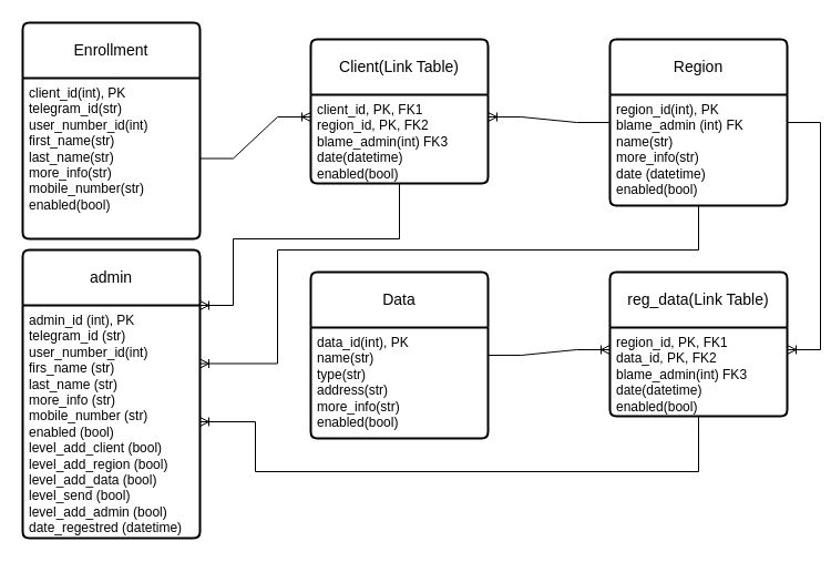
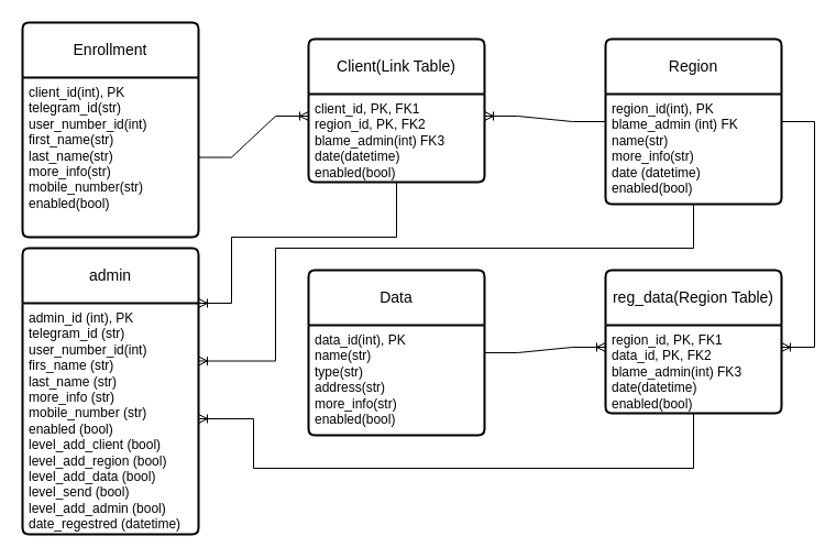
  <mxCell id="0" />
  <mxCell id="1" parent="0" />
  <mxCell id="2" value="Enrollment" style="swimlane;childLayout=stackLayout;horizontal=1;startSize=50;horizontalStack=0;rounded=1;fontSize=14;fontStyle=0;strokeWidth=2;resizeParent=0;resizeLast=1;shadow=0;dashed=0;align=center;arcSize=4;whiteSpace=wrap;html=1;" parent="1" vertex="1"><mxGeometry x="20" y="20" width="160" height="195" as="geometry" /></mxCell>
  <mxCell id="3" value="client_id(int), PK&lt;div&gt;telegram_id(str)&lt;/div&gt;&lt;div&gt;user_number_id(int)&lt;/div&gt;&lt;div&gt;first_name(str)&lt;/div&gt;&lt;div&gt;last_name(str)&lt;/div&gt;&lt;div&gt;more_info(str)&lt;/div&gt;&lt;div&gt;mobile_number(str)&lt;/div&gt;&lt;div style=&quot;direction: rtl;&quot;&gt;enabled(bool)&lt;/div&gt;" style="align=left;strokeColor=none;fillColor=none;spacingLeft=4;fontSize=12;verticalAlign=top;resizable=0;rotatable=0;part=1;html=1;" parent="2" vertex="1"><mxGeometry y="50" width="160" height="145" as="geometry" /></mxCell>
  <mxCell id="4" style="edgeStyle=orthogonalEdgeStyle;rounded=0;orthogonalLoop=1;jettySize=auto;html=1;entryX=1;entryY=0.25;entryDx=0;entryDy=0;endArrow=ERoneToMany;endFill=0;" parent="1" source="5" target="18" edge="1"><mxGeometry relative="1" as="geometry"><mxPoint x="480" y="235" as="targetPoint" /><Array as="points"><mxPoint x="630" y="225" /><mxPoint x="250" y="225" /><mxPoint x="250" y="328" /></Array></mxGeometry></mxCell>
  <mxCell id="5" value="Region" style="swimlane;childLayout=stackLayout;horizontal=1;startSize=50;horizontalStack=0;rounded=1;fontSize=14;fontStyle=0;strokeWidth=2;resizeParent=0;resizeLast=1;shadow=0;dashed=0;align=center;arcSize=4;whiteSpace=wrap;html=1;" parent="1" vertex="1"><mxGeometry x="550" y="35" width="160" height="150" as="geometry" /></mxCell>
  <mxCell id="6" value="region_id(int), PK&lt;div&gt;blame_admin (int) FK&lt;br&gt;&lt;div&gt;name(str)&lt;/div&gt;&lt;div&gt;more_info(str)&lt;/div&gt;&lt;div&gt;date (datetime)&lt;/div&gt;&lt;div&gt;enabled(bool)&lt;br&gt;&lt;/div&gt;&lt;/div&gt;" style="align=left;strokeColor=none;fillColor=none;spacingLeft=4;fontSize=12;verticalAlign=top;resizable=0;rotatable=0;part=1;html=1;" parent="5" vertex="1"><mxGeometry y="50" width="160" height="100" as="geometry" /></mxCell>
  <mxCell id="7" value="Client(Link Table)" style="swimlane;childLayout=stackLayout;horizontal=1;startSize=50;horizontalStack=0;rounded=1;fontSize=14;fontStyle=0;strokeWidth=2;resizeParent=0;resizeLast=1;shadow=0;dashed=0;align=center;arcSize=4;whiteSpace=wrap;html=1;" parent="1" vertex="1"><mxGeometry x="280" y="35" width="160" height="130" as="geometry" /></mxCell>
  <mxCell id="8" value="client_id, PK, FK1&lt;div&gt;region_id, PK, FK2&lt;/div&gt;&lt;div&gt;blame_admin(int) FK3&lt;/div&gt;&lt;div&gt;date(datetime)&lt;/div&gt;&lt;div&gt;enabled(bool)&lt;br&gt;&lt;/div&gt;" style="align=left;strokeColor=none;fillColor=none;spacingLeft=4;fontSize=12;verticalAlign=top;resizable=0;rotatable=0;part=1;html=1;" parent="7" vertex="1"><mxGeometry y="50" width="160" height="80" as="geometry" /></mxCell>
  <mxCell id="9" value="Data" style="swimlane;childLayout=stackLayout;horizontal=1;startSize=50;horizontalStack=0;rounded=1;fontSize=14;fontStyle=0;strokeWidth=2;resizeParent=0;resizeLast=1;shadow=0;dashed=0;align=center;arcSize=4;whiteSpace=wrap;html=1;" parent="1" vertex="1"><mxGeometry x="280" y="245" width="160" height="150" as="geometry" /></mxCell>
  <mxCell id="10" value="data_id(int), PK&lt;div&gt;name(str)&lt;/div&gt;&lt;div&gt;type(str)&lt;/div&gt;&lt;div&gt;address(str)&lt;/div&gt;&lt;div&gt;more_info(str)&lt;/div&gt;&lt;div&gt;enabled(bool)&lt;br&gt;&lt;/div&gt;" style="align=left;strokeColor=none;fillColor=none;spacingLeft=4;fontSize=12;verticalAlign=top;resizable=0;rotatable=0;part=1;html=1;" parent="9" vertex="1"><mxGeometry y="50" width="160" height="100" as="geometry" /></mxCell>
- <mxCell id="11" value="reg_data(Link Table)" style="swimlane;childLayout=stackLayout;horizontal=1;startSize=50;horizontalStack=0;rounded=1;fontSize=14;fontStyle=0;strokeWidth=2;resizeParent=0;resizeLast=1;shadow=0;dashed=0;align=center;arcSize=4;whiteSpace=wrap;html=1;" parent="1" vertex="1"><mxGeometry x="550" y="245" width="160" height="130" as="geometry" /></mxCell>
+ <mxCell id="11" value="reg_data(Region Table)" style="swimlane;childLayout=stackLayout;horizontal=1;startSize=50;horizontalStack=0;rounded=1;fontSize=14;fontStyle=0;strokeWidth=2;resizeParent=0;resizeLast=1;shadow=0;dashed=0;align=center;arcSize=4;whiteSpace=wrap;html=1;" parent="1" vertex="1"><mxGeometry x="550" y="245" width="160" height="130" as="geometry" /></mxCell>
  <mxCell id="12" value="&lt;div&gt;&lt;span style=&quot;background-color: initial;&quot;&gt;region_id, PK, FK1&lt;/span&gt;&lt;br&gt;&lt;/div&gt;&lt;div&gt;data_id, PK, F&lt;span style=&quot;background-color: initial;&quot;&gt;K2&lt;/span&gt;&lt;/div&gt;&lt;div&gt;blame_admin(int) FK3&lt;span style=&quot;background-color: initial;&quot;&gt;&lt;br&gt;&lt;/span&gt;&lt;/div&gt;&lt;div&gt;&lt;span style=&quot;background-color: initial;&quot;&gt;date(datetime)&lt;/span&gt;&lt;/div&gt;&lt;div&gt;enabled(bool)&lt;span style=&quot;background-color: initial;&quot;&gt;&lt;br&gt;&lt;/span&gt;&lt;/div&gt;&lt;div&gt;&lt;br&gt;&lt;/div&gt;" style="align=left;strokeColor=none;fillColor=none;spacingLeft=4;fontSize=12;verticalAlign=top;resizable=0;rotatable=0;part=1;html=1;" parent="11" vertex="1"><mxGeometry y="50" width="160" height="80" as="geometry" /></mxCell>
  <mxCell id="13" value="" style="edgeStyle=entityRelationEdgeStyle;fontSize=12;html=1;endArrow=ERoneToMany;rounded=0;exitX=1;exitY=0.5;exitDx=0;exitDy=0;entryX=0;entryY=0.25;entryDx=0;entryDy=0;" parent="1" source="3" target="8" edge="1"><mxGeometry width="100" height="100" relative="1" as="geometry"><mxPoint x="320" y="315" as="sourcePoint" /><mxPoint x="420" y="215" as="targetPoint" /></mxGeometry></mxCell>
  <mxCell id="14" value="" style="edgeStyle=entityRelationEdgeStyle;fontSize=12;html=1;endArrow=ERoneToMany;rounded=0;entryX=1;entryY=0.25;entryDx=0;entryDy=0;exitX=0;exitY=0.25;exitDx=0;exitDy=0;" parent="1" source="6" target="8" edge="1"><mxGeometry width="100" height="100" relative="1" as="geometry"><mxPoint x="320" y="315" as="sourcePoint" /><mxPoint x="420" y="215" as="targetPoint" /></mxGeometry></mxCell>
  <mxCell id="15" value="" style="edgeStyle=entityRelationEdgeStyle;fontSize=12;html=1;endArrow=ERoneToMany;rounded=0;entryX=0;entryY=0.25;entryDx=0;entryDy=0;exitX=1;exitY=0.25;exitDx=0;exitDy=0;" parent="1" source="10" target="12" edge="1"><mxGeometry width="100" height="100" relative="1" as="geometry"><mxPoint x="320" y="315" as="sourcePoint" /><mxPoint x="420" y="215" as="targetPoint" /></mxGeometry></mxCell>
  <mxCell id="16" value="" style="edgeStyle=entityRelationEdgeStyle;fontSize=12;html=1;endArrow=ERoneToMany;rounded=0;entryX=1;entryY=0.25;entryDx=0;entryDy=0;exitX=1;exitY=0.25;exitDx=0;exitDy=0;" parent="1" source="6" target="12" edge="1"><mxGeometry width="100" height="100" relative="1" as="geometry"><mxPoint x="320" y="315" as="sourcePoint" /><mxPoint x="420" y="215" as="targetPoint" /></mxGeometry></mxCell>
  <mxCell id="17" value="admin" style="swimlane;childLayout=stackLayout;horizontal=1;startSize=50;horizontalStack=0;rounded=1;fontSize=14;fontStyle=0;strokeWidth=2;resizeParent=0;resizeLast=1;shadow=0;dashed=0;align=center;arcSize=4;whiteSpace=wrap;html=1;" parent="1" vertex="1"><mxGeometry x="20" y="225" width="160" height="260" as="geometry" /></mxCell>
  <mxCell id="18" value="admin_id (int), PK&lt;div&gt;telegram_id (str)&lt;/div&gt;&lt;div&gt;user_number_id(int)&lt;/div&gt;&lt;div&gt;firs_name (str)&lt;/div&gt;&lt;div&gt;last_name (str)&lt;/div&gt;&lt;div&gt;more_info (str)&lt;/div&gt;&lt;div&gt;mobile_number (str)&lt;/div&gt;&lt;div&gt;enabled (bool)&lt;/div&gt;&lt;div&gt;level_add_client (bool)&lt;/div&gt;&lt;div&gt;level_add_region (bool)&lt;/div&gt;&lt;div&gt;level_add_data (bool)&lt;/div&gt;&lt;div&gt;level_send (bool)&lt;/div&gt;&lt;div&gt;level_add_admin (bool)&lt;/div&gt;&lt;div&gt;date_regestred (datetime)&lt;/div&gt;" style="align=left;strokeColor=none;fillColor=none;spacingLeft=4;fontSize=12;verticalAlign=top;resizable=0;rotatable=0;part=1;html=1;" parent="17" vertex="1"><mxGeometry y="50" width="160" height="210" as="geometry" /></mxCell>
  <mxCell id="19" style="edgeStyle=orthogonalEdgeStyle;rounded=0;orthogonalLoop=1;jettySize=auto;html=1;entryX=1;entryY=0.5;entryDx=0;entryDy=0;exitX=0.5;exitY=1;exitDx=0;exitDy=0;endArrow=ERoneToMany;endFill=0;" parent="1" source="12" target="18" edge="1"><mxGeometry relative="1" as="geometry"><Array as="points"><mxPoint x="630" y="425" /><mxPoint x="230" y="425" /><mxPoint x="230" y="380" /></Array></mxGeometry></mxCell>
  <mxCell id="20" style="edgeStyle=orthogonalEdgeStyle;rounded=0;orthogonalLoop=1;jettySize=auto;html=1;entryX=1;entryY=0;entryDx=0;entryDy=0;endArrow=ERoneToMany;endFill=0;" parent="1" source="8" target="18" edge="1"><mxGeometry relative="1" as="geometry"><Array as="points"><mxPoint x="360" y="215" /><mxPoint x="210" y="215" /><mxPoint x="210" y="275" /></Array></mxGeometry></mxCell>
